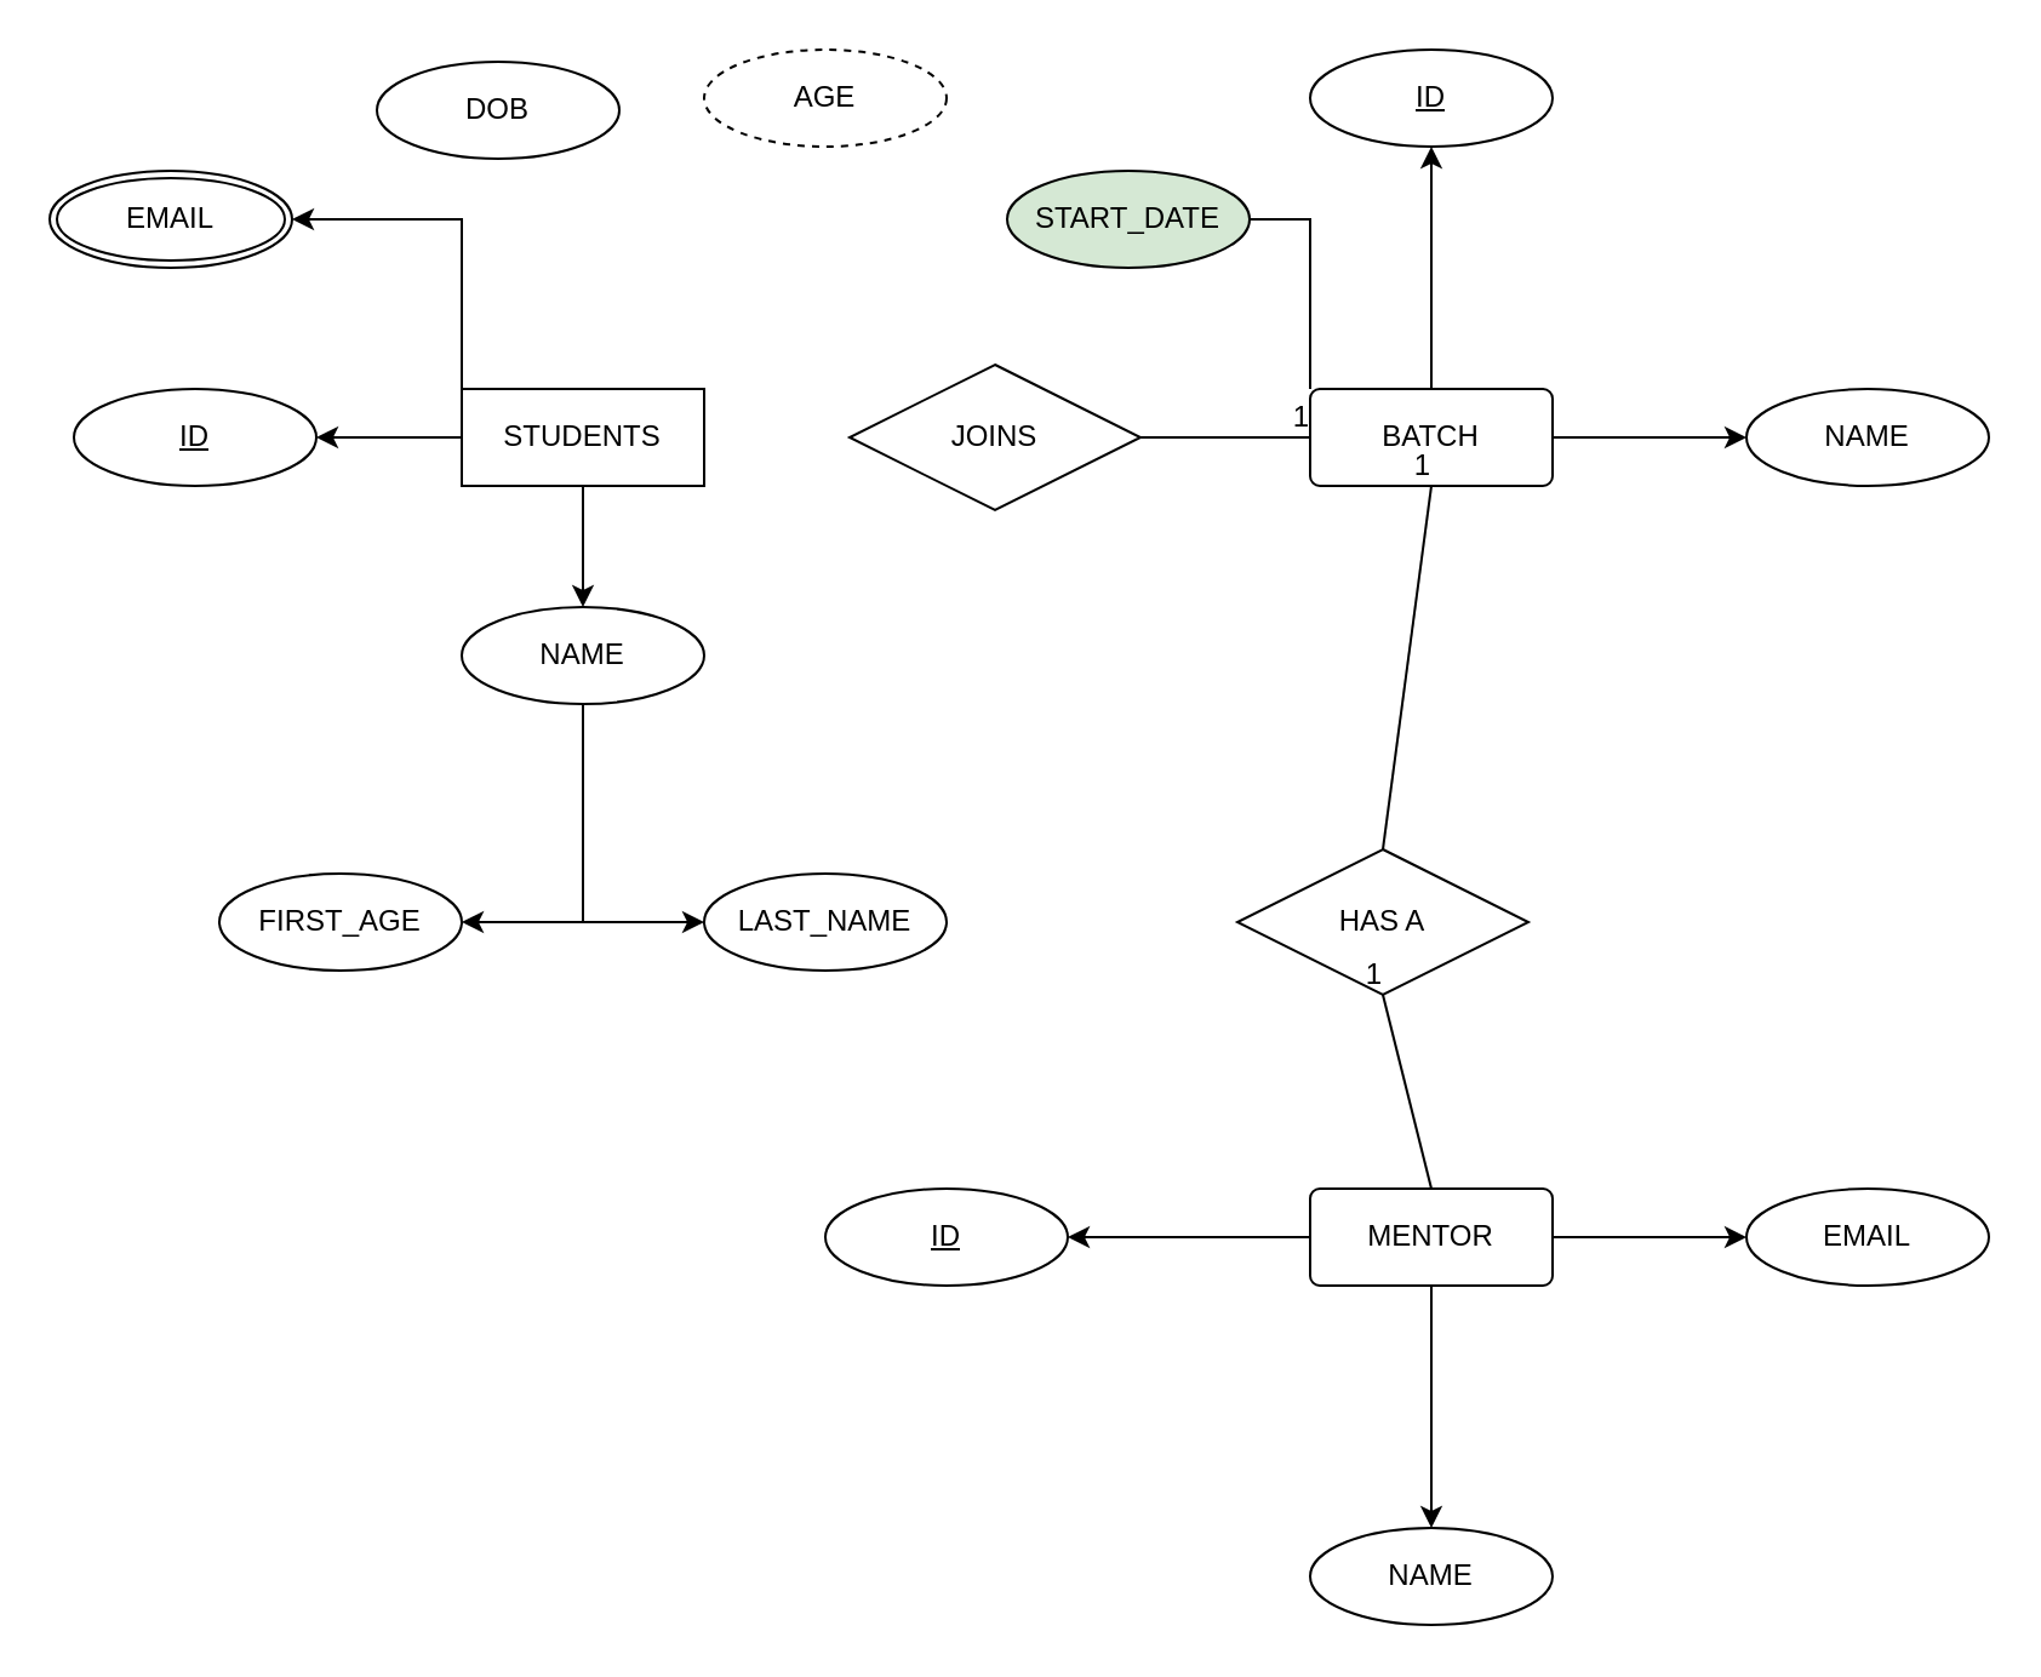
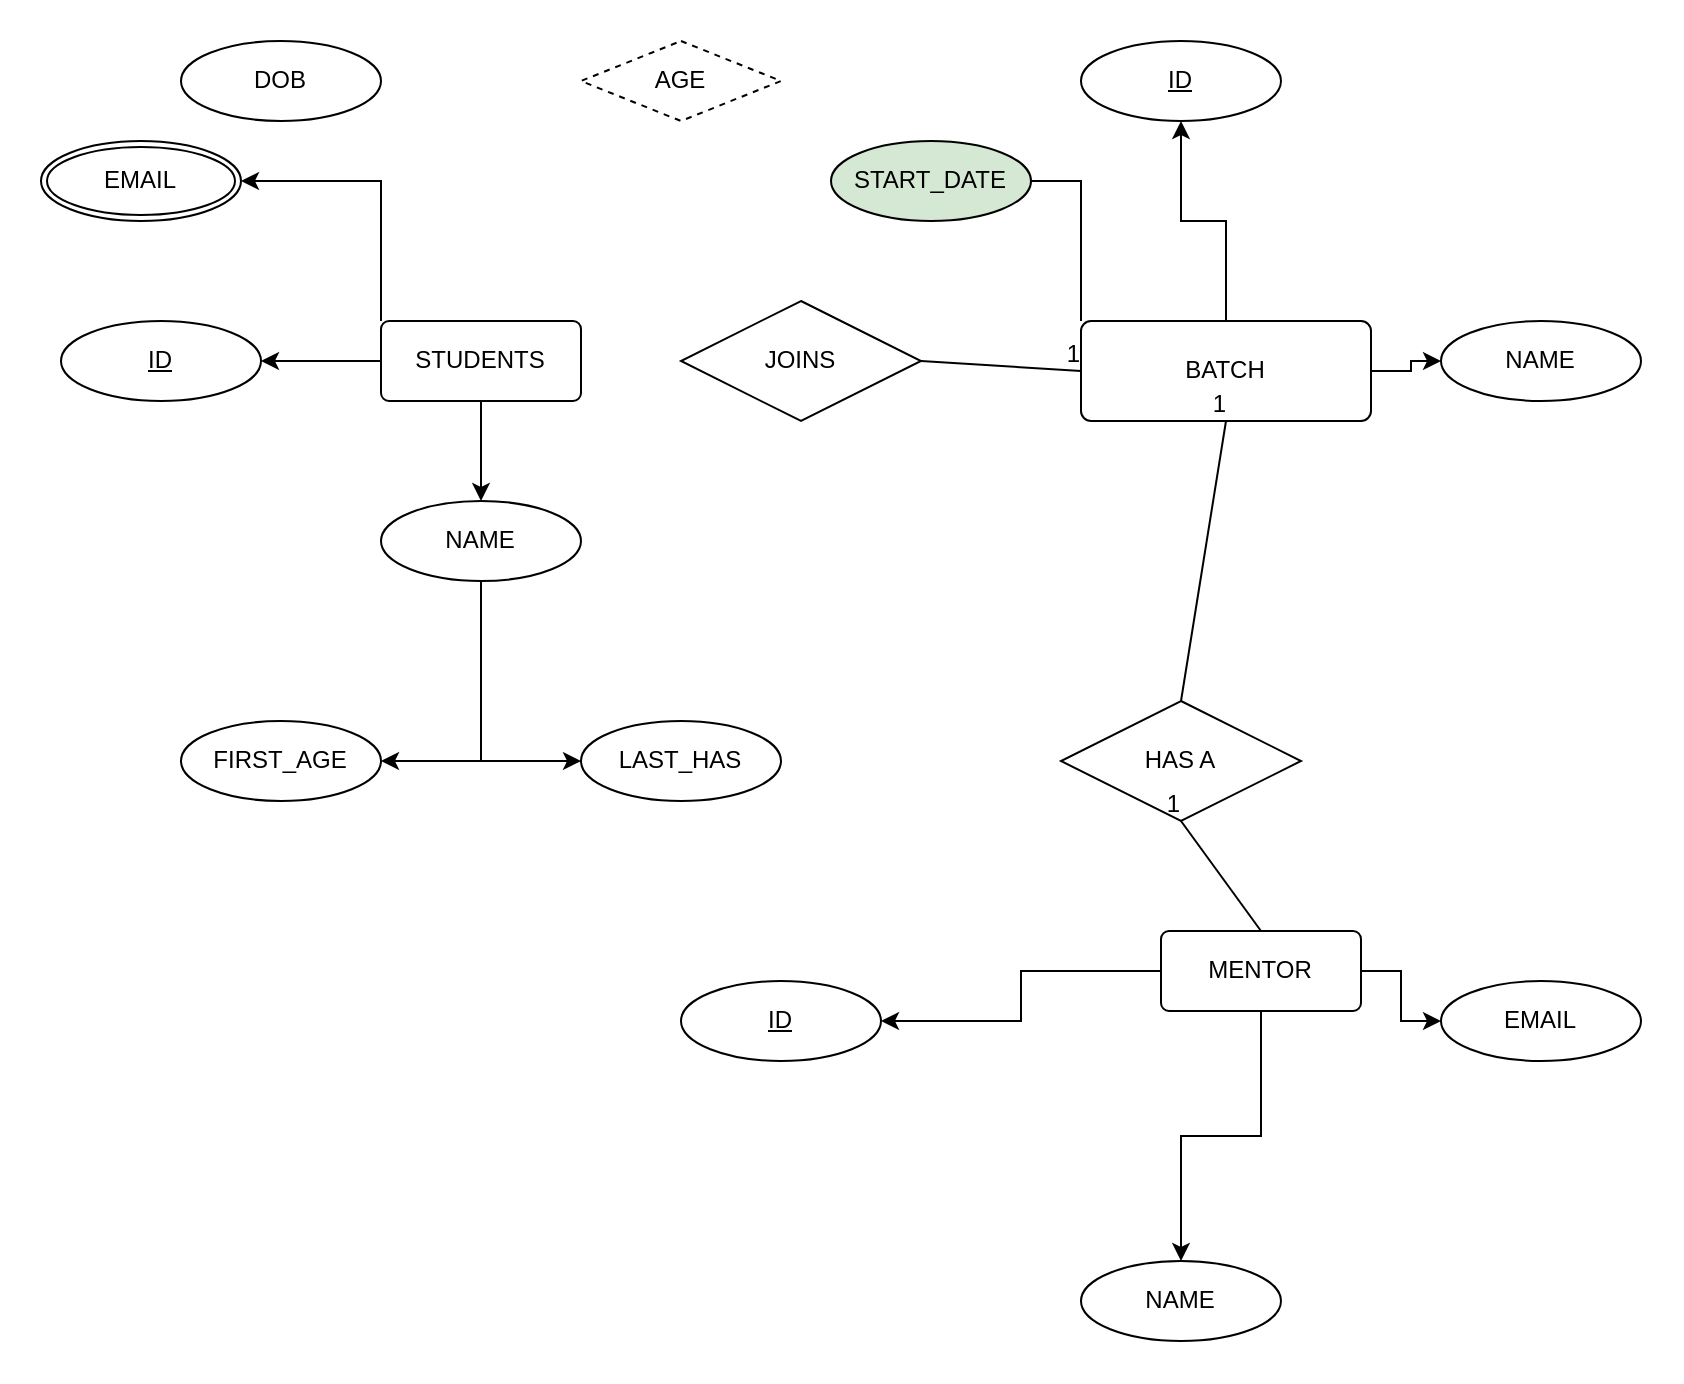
  <mxCell id="0" />
  <mxCell id="1" parent="0" />
  <mxCell id="2" style="edgeStyle=orthogonalEdgeStyle;rounded=0;orthogonalLoop=1;jettySize=auto;html=1;entryX=1;entryY=0.5;entryDx=0;entryDy=0;" edge="1" parent="1" source="5" target="6"><mxGeometry relative="1" as="geometry" /></mxCell>
  <mxCell id="3" style="edgeStyle=orthogonalEdgeStyle;rounded=0;orthogonalLoop=1;jettySize=auto;html=1;" edge="1" parent="1" source="5" target="9"><mxGeometry relative="1" as="geometry" /></mxCell>
  <mxCell id="4" style="edgeStyle=orthogonalEdgeStyle;rounded=0;orthogonalLoop=1;jettySize=auto;html=1;exitX=0;exitY=0;exitDx=0;exitDy=0;entryX=1;entryY=0.5;entryDx=0;entryDy=0;" edge="1" parent="1" source="5" target="14"><mxGeometry relative="1" as="geometry" /></mxCell>
- <mxCell id="5" value="STUDENTS" style="arcSize=10;whiteSpace=wrap;html=1;align=center;rounded=0;" vertex="1" parent="1"><mxGeometry x="190" y="160" width="100" height="40" as="geometry" /></mxCell>
+ <mxCell id="5" value="STUDENTS" style="rounded=1;arcSize=10;whiteSpace=wrap;html=1;align=center;" vertex="1" parent="1"><mxGeometry x="190" y="160" width="100" height="40" as="geometry" /></mxCell>
  <mxCell id="6" value="ID" style="ellipse;whiteSpace=wrap;html=1;align=center;fontStyle=4;" vertex="1" parent="1"><mxGeometry x="30" y="160" width="100" height="40" as="geometry" /></mxCell>
  <mxCell id="7" style="edgeStyle=orthogonalEdgeStyle;rounded=0;orthogonalLoop=1;jettySize=auto;html=1;entryX=1;entryY=0.5;entryDx=0;entryDy=0;" edge="1" parent="1" source="9" target="11"><mxGeometry relative="1" as="geometry" /></mxCell>
  <mxCell id="8" style="edgeStyle=orthogonalEdgeStyle;rounded=0;orthogonalLoop=1;jettySize=auto;html=1;entryX=0;entryY=0.5;entryDx=0;entryDy=0;" edge="1" parent="1" source="9" target="10"><mxGeometry relative="1" as="geometry" /></mxCell>
  <mxCell id="9" value="NAME" style="ellipse;whiteSpace=wrap;html=1;align=center;" vertex="1" parent="1"><mxGeometry x="190" y="250" width="100" height="40" as="geometry" /></mxCell>
- <mxCell id="10" value="LAST_NAME" style="ellipse;whiteSpace=wrap;html=1;align=center;" vertex="1" parent="1"><mxGeometry x="290" y="360" width="100" height="40" as="geometry" /></mxCell>
+ <mxCell id="10" value="LAST_HAS" style="ellipse;whiteSpace=wrap;html=1;align=center;" vertex="1" parent="1"><mxGeometry x="290" y="360" width="100" height="40" as="geometry" /></mxCell>
  <mxCell id="11" value="FIRST_AGE" style="ellipse;whiteSpace=wrap;html=1;align=center;" vertex="1" parent="1"><mxGeometry x="90" y="360" width="100" height="40" as="geometry" /></mxCell>
- <mxCell id="12" value="DOB" style="ellipse;whiteSpace=wrap;html=1;align=center;" vertex="1" parent="1"><mxGeometry x="155" y="25" width="100" height="40" as="geometry" /></mxCell>
- <mxCell id="13" value="AGE" style="ellipse;whiteSpace=wrap;html=1;align=center;dashed=1;" vertex="1" parent="1"><mxGeometry x="290" y="20" width="100" height="40" as="geometry" /></mxCell>
+ <mxCell id="12" value="DOB" style="ellipse;whiteSpace=wrap;html=1;align=center;" vertex="1" parent="1"><mxGeometry x="90" y="20" width="100" height="40" as="geometry" /></mxCell>
+ <mxCell id="13" value="AGE" style="rhombus;whiteSpace=wrap;html=1;align=center;dashed=1;" vertex="1" parent="1"><mxGeometry x="290" y="20" width="100" height="40" as="geometry" /></mxCell>
  <mxCell id="14" value="EMAIL" style="ellipse;shape=doubleEllipse;margin=3;whiteSpace=wrap;html=1;align=center;" vertex="1" parent="1"><mxGeometry x="20" y="70" width="100" height="40" as="geometry" /></mxCell>
  <mxCell id="15" style="edgeStyle=orthogonalEdgeStyle;rounded=0;orthogonalLoop=1;jettySize=auto;html=1;entryX=0.5;entryY=1;entryDx=0;entryDy=0;" edge="1" parent="1" source="18" target="19"><mxGeometry relative="1" as="geometry" /></mxCell>
  <mxCell id="16" style="edgeStyle=orthogonalEdgeStyle;rounded=0;orthogonalLoop=1;jettySize=auto;html=1;entryX=0;entryY=0.5;entryDx=0;entryDy=0;" edge="1" parent="1" source="18" target="20"><mxGeometry relative="1" as="geometry" /></mxCell>
  <mxCell id="17" style="edgeStyle=orthogonalEdgeStyle;rounded=0;orthogonalLoop=1;jettySize=auto;html=1;exitX=0;exitY=0;exitDx=0;exitDy=0;entryX=1;entryY=0.5;entryDx=0;entryDy=0;endArrow=none;" edge="1" parent="1" source="18" target="21"><mxGeometry relative="1" as="geometry" /></mxCell>
- <mxCell id="18" value="BATCH" style="rounded=1;arcSize=10;whiteSpace=wrap;html=1;align=center;" vertex="1" parent="1"><mxGeometry x="540" y="160" width="100" height="40" as="geometry" /></mxCell>
+ <mxCell id="18" value="BATCH" style="rounded=1;arcSize=10;whiteSpace=wrap;html=1;align=center;" vertex="1" parent="1"><mxGeometry x="540" y="160" width="145" height="50" as="geometry" /></mxCell>
  <mxCell id="19" value="ID" style="ellipse;whiteSpace=wrap;html=1;align=center;fontStyle=4;" vertex="1" parent="1"><mxGeometry x="540" y="20" width="100" height="40" as="geometry" /></mxCell>
  <mxCell id="20" value="NAME" style="ellipse;whiteSpace=wrap;html=1;align=center;" vertex="1" parent="1"><mxGeometry x="720" y="160" width="100" height="40" as="geometry" /></mxCell>
  <mxCell id="21" value="START_DATE" style="ellipse;whiteSpace=wrap;html=1;align=center;fillColor=#d5e8d4;" vertex="1" parent="1"><mxGeometry x="415" y="70" width="100" height="40" as="geometry" /></mxCell>
- <mxCell id="22" value="JOINS" style="shape=rhombus;perimeter=rhombusPerimeter;whiteSpace=wrap;html=1;align=center;" vertex="1" parent="1"><mxGeometry x="350" y="150" width="120" height="60" as="geometry" /></mxCell>
+ <mxCell id="22" value="JOINS" style="shape=rhombus;perimeter=rhombusPerimeter;whiteSpace=wrap;html=1;align=center;" vertex="1" parent="1"><mxGeometry x="340" y="150" width="120" height="60" as="geometry" /></mxCell>
  <mxCell id="23" value="" style="endArrow=none;html=1;rounded=0;entryX=0;entryY=0.5;entryDx=0;entryDy=0;exitX=1;exitY=0.5;exitDx=0;exitDy=0;" edge="1" parent="1" source="22" target="18"><mxGeometry relative="1" as="geometry"><mxPoint x="330" y="220" as="sourcePoint" /><mxPoint x="490" y="220" as="targetPoint" /></mxGeometry></mxCell>
  <mxCell id="24" value="1" style="resizable=0;html=1;align=right;verticalAlign=bottom;" connectable="0" vertex="1" parent="23"><mxGeometry x="1" relative="1" as="geometry" /></mxCell>
  <mxCell id="25" style="edgeStyle=orthogonalEdgeStyle;rounded=0;orthogonalLoop=1;jettySize=auto;html=1;entryX=1;entryY=0.5;entryDx=0;entryDy=0;" edge="1" parent="1" source="28" target="30"><mxGeometry relative="1" as="geometry" /></mxCell>
  <mxCell id="26" style="edgeStyle=orthogonalEdgeStyle;rounded=0;orthogonalLoop=1;jettySize=auto;html=1;" edge="1" parent="1" source="28" target="29"><mxGeometry relative="1" as="geometry" /></mxCell>
  <mxCell id="27" style="edgeStyle=orthogonalEdgeStyle;rounded=0;orthogonalLoop=1;jettySize=auto;html=1;entryX=0;entryY=0.5;entryDx=0;entryDy=0;" edge="1" parent="1" source="28" target="31"><mxGeometry relative="1" as="geometry" /></mxCell>
- <mxCell id="28" value="MENTOR" style="rounded=1;arcSize=10;whiteSpace=wrap;html=1;align=center;" vertex="1" parent="1"><mxGeometry x="540" y="490" width="100" height="40" as="geometry" /></mxCell>
+ <mxCell id="28" value="MENTOR" style="rounded=1;arcSize=10;whiteSpace=wrap;html=1;align=center;" vertex="1" parent="1"><mxGeometry x="580" y="465" width="100" height="40" as="geometry" /></mxCell>
  <mxCell id="29" value="NAME" style="ellipse;whiteSpace=wrap;html=1;align=center;" vertex="1" parent="1"><mxGeometry x="540" y="630" width="100" height="40" as="geometry" /></mxCell>
  <mxCell id="30" value="ID" style="ellipse;whiteSpace=wrap;html=1;align=center;fontStyle=4;" vertex="1" parent="1"><mxGeometry x="340" y="490" width="100" height="40" as="geometry" /></mxCell>
  <mxCell id="31" value="EMAIL" style="ellipse;whiteSpace=wrap;html=1;align=center;" vertex="1" parent="1"><mxGeometry x="720" y="490" width="100" height="40" as="geometry" /></mxCell>
- <mxCell id="32" value="HAS A" style="shape=rhombus;perimeter=rhombusPerimeter;whiteSpace=wrap;html=1;align=center;" vertex="1" parent="1"><mxGeometry x="510" y="350" width="120" height="60" as="geometry" /></mxCell>
+ <mxCell id="32" value="HAS A" style="shape=rhombus;perimeter=rhombusPerimeter;whiteSpace=wrap;html=1;align=center;" vertex="1" parent="1"><mxGeometry x="530" y="350" width="120" height="60" as="geometry" /></mxCell>
  <mxCell id="33" value="" style="endArrow=none;html=1;rounded=0;entryX=0.5;entryY=1;entryDx=0;entryDy=0;exitX=0.5;exitY=0;exitDx=0;exitDy=0;" edge="1" parent="1" source="28" target="32"><mxGeometry relative="1" as="geometry"><mxPoint x="330" y="420" as="sourcePoint" /><mxPoint x="490" y="420" as="targetPoint" /></mxGeometry></mxCell>
  <mxCell id="34" value="1" style="resizable=0;html=1;align=right;verticalAlign=bottom;" connectable="0" vertex="1" parent="33"><mxGeometry x="1" relative="1" as="geometry" /></mxCell>
  <mxCell id="35" value="" style="endArrow=none;html=1;rounded=0;entryX=0.5;entryY=1;entryDx=0;entryDy=0;exitX=0.5;exitY=0;exitDx=0;exitDy=0;" edge="1" parent="1" source="32" target="18"><mxGeometry relative="1" as="geometry"><mxPoint x="330" y="420" as="sourcePoint" /><mxPoint x="490" y="420" as="targetPoint" /></mxGeometry></mxCell>
  <mxCell id="36" value="1" style="resizable=0;html=1;align=right;verticalAlign=bottom;" connectable="0" vertex="1" parent="35"><mxGeometry x="1" relative="1" as="geometry" /></mxCell>
